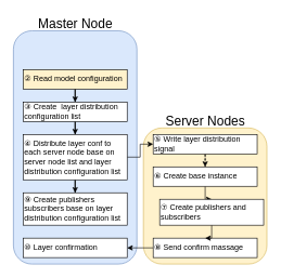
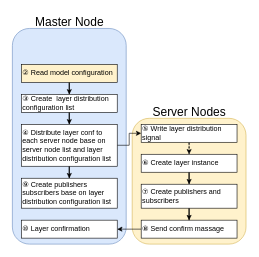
  <mxCell id="0" />
  <mxCell id="1" parent="0" />
  <mxCell id="2" value="" style="rounded=1;whiteSpace=wrap;html=1;fillColor=#dae8fc;strokeColor=#6c8ebf;" parent="1" vertex="1"><mxGeometry x="20" y="47" width="190" height="360" as="geometry" /></mxCell>
  <mxCell id="3" value="" style="rounded=1;whiteSpace=wrap;html=1;fillColor=#fff2cc;strokeColor=#d6b656;" parent="1" vertex="1"><mxGeometry x="220" y="197" width="190" height="210" as="geometry" /></mxCell>
  <mxCell id="4" value="&lt;font style=&quot;font-size: 20px;&quot;&gt;Master Node&lt;/font&gt;" style="text;html=1;strokeColor=none;fillColor=none;align=center;verticalAlign=middle;whiteSpace=wrap;rounded=0;" parent="1" vertex="1"><mxGeometry x="52.5" y="20" width="125" height="30" as="geometry" /></mxCell>
  <mxCell id="5" value="&lt;font style=&quot;font-size: 20px;&quot;&gt;Server Nodes&lt;/font&gt;" style="text;html=1;strokeColor=none;fillColor=none;align=center;verticalAlign=middle;whiteSpace=wrap;rounded=0;" parent="1" vertex="1"><mxGeometry x="252.5" y="170" width="125" height="30" as="geometry" /></mxCell>
  <mxCell id="6" value="&lt;font style=&quot;font-size: 12px;&quot;&gt;⑩&amp;nbsp;Layer confirmation&lt;/font&gt;" style="rounded=0;whiteSpace=wrap;html=1;align=left;" parent="1" vertex="1"><mxGeometry x="35" y="367" width="160" height="30" as="geometry" /></mxCell>
  <mxCell id="7" style="edgeStyle=orthogonalEdgeStyle;rounded=0;orthogonalLoop=1;jettySize=auto;html=1;entryX=0.5;entryY=0;entryDx=0;entryDy=0;" parent="1" source="8" target="10" edge="1"><mxGeometry relative="1" as="geometry" /></mxCell>
  <mxCell id="8" value="&lt;font style=&quot;font-size: 12px;&quot;&gt;②&amp;nbsp;Read model configuration&lt;/font&gt;" style="rounded=0;whiteSpace=wrap;html=1;align=left;fillColor=#fff2cc;" parent="1" vertex="1"><mxGeometry x="35" y="107" width="160" height="30" as="geometry" /></mxCell>
  <mxCell id="9" style="edgeStyle=orthogonalEdgeStyle;rounded=0;orthogonalLoop=1;jettySize=auto;html=1;" parent="1" source="10" target="13" edge="1"><mxGeometry relative="1" as="geometry" /></mxCell>
  <mxCell id="10" value="&lt;font style=&quot;font-size: 12px;&quot;&gt;③ Create&amp;nbsp; layer distribution configuration list&lt;/font&gt;" style="rounded=0;whiteSpace=wrap;html=1;align=left;" parent="1" vertex="1"><mxGeometry x="35" y="157" width="160" height="30" as="geometry" /></mxCell>
  <mxCell id="11" style="edgeStyle=orthogonalEdgeStyle;rounded=0;orthogonalLoop=1;jettySize=auto;html=1;entryX=0;entryY=0.5;entryDx=0;entryDy=0;" parent="1" source="13" target="15" edge="1"><mxGeometry relative="1" as="geometry" /></mxCell>
  <mxCell id="12" style="edgeStyle=orthogonalEdgeStyle;rounded=0;orthogonalLoop=1;jettySize=auto;html=1;entryX=0.5;entryY=0;entryDx=0;entryDy=0;" parent="1" source="13" target="20" edge="1"><mxGeometry relative="1" as="geometry" /></mxCell>
  <mxCell id="13" value="&lt;font style=&quot;font-size: 12px;&quot;&gt;④&amp;nbsp;Distribute layer conf to each server node base on server node list and layer distribution configuration list&lt;/font&gt;" style="rounded=0;whiteSpace=wrap;html=1;align=left;" parent="1" vertex="1"><mxGeometry x="35" y="207" width="160" height="70" as="geometry" /></mxCell>
  <mxCell id="14" style="edgeStyle=orthogonalEdgeStyle;rounded=0;orthogonalLoop=1;jettySize=auto;html=1;dashed=1;" parent="1" source="15" target="17" edge="1"><mxGeometry relative="1" as="geometry" /></mxCell>
  <mxCell id="15" value="&lt;font style=&quot;font-size: 12px;&quot;&gt;⑤&amp;nbsp;Write layer distribution signal&lt;/font&gt;" style="rounded=0;whiteSpace=wrap;html=1;align=left;" parent="1" vertex="1"><mxGeometry x="235" y="207" width="160" height="30" as="geometry" /></mxCell>
  <mxCell id="16" style="edgeStyle=orthogonalEdgeStyle;rounded=0;orthogonalLoop=1;jettySize=auto;html=1;entryX=0.5;entryY=0;entryDx=0;entryDy=0;" parent="1" source="17" target="22" edge="1"><mxGeometry relative="1" as="geometry" /></mxCell>
- <mxCell id="17" value="&lt;font style=&quot;font-size: 12px;&quot;&gt;⑥&amp;nbsp;Create base instance&lt;/font&gt;" style="rounded=0;whiteSpace=wrap;html=1;align=left;" parent="1" vertex="1"><mxGeometry x="235" y="257" width="160" height="30" as="geometry" /></mxCell>
+ <mxCell id="17" value="&lt;font style=&quot;font-size: 12px;&quot;&gt;⑥&amp;nbsp;Create layer instance&lt;/font&gt;" style="rounded=0;whiteSpace=wrap;html=1;align=left;" parent="1" vertex="1"><mxGeometry x="235" y="257" width="160" height="30" as="geometry" /></mxCell>
  <mxCell id="18" style="edgeStyle=orthogonalEdgeStyle;rounded=0;orthogonalLoop=1;jettySize=auto;html=1;entryX=1;entryY=0.5;entryDx=0;entryDy=0;" parent="1" source="19" target="6" edge="1"><mxGeometry relative="1" as="geometry" /></mxCell>
  <mxCell id="19" value="&lt;font style=&quot;font-size: 12px;&quot;&gt;⑧&amp;nbsp;Send confirm massage&lt;/font&gt;" style="rounded=0;whiteSpace=wrap;html=1;align=left;" parent="1" vertex="1"><mxGeometry x="235" y="367" width="160" height="30" as="geometry" /></mxCell>
  <mxCell id="20" value="&lt;font style=&quot;font-size: 12px;&quot;&gt;⑨ Create publishers subscribers base on&amp;nbsp;&lt;/font&gt;layer distribution configuration list" style="rounded=0;whiteSpace=wrap;html=1;align=left;" parent="1" vertex="1"><mxGeometry x="35" y="297" width="160" height="50" as="geometry" /></mxCell>
  <mxCell id="21" style="edgeStyle=orthogonalEdgeStyle;rounded=0;orthogonalLoop=1;jettySize=auto;html=1;entryX=0.5;entryY=0;entryDx=0;entryDy=0;" parent="1" source="22" target="19" edge="1"><mxGeometry relative="1" as="geometry" /></mxCell>
- <mxCell id="22" value="&lt;font style=&quot;font-size: 12px;&quot;&gt;⑦ Create publishers and subscribers&lt;/font&gt;" style="rounded=0;whiteSpace=wrap;html=1;align=left;" parent="1" vertex="1"><mxGeometry x="245" y="307" width="160" height="40" as="geometry" /></mxCell>
+ <mxCell id="22" value="&lt;font style=&quot;font-size: 12px;&quot;&gt;⑦ Create publishers and subscribers&lt;/font&gt;" style="rounded=0;whiteSpace=wrap;html=1;align=left;" parent="1" vertex="1"><mxGeometry x="235" y="307" width="160" height="40" as="geometry" /></mxCell>
